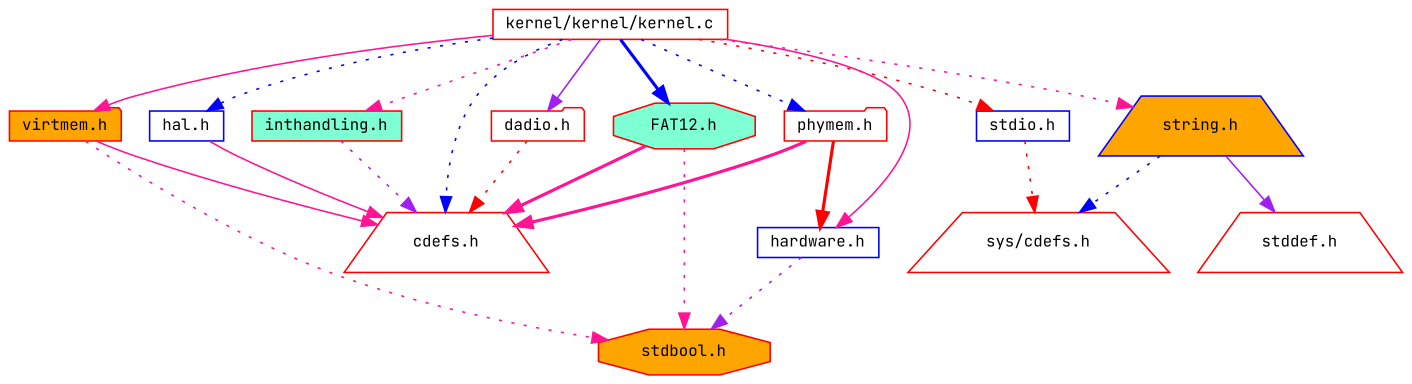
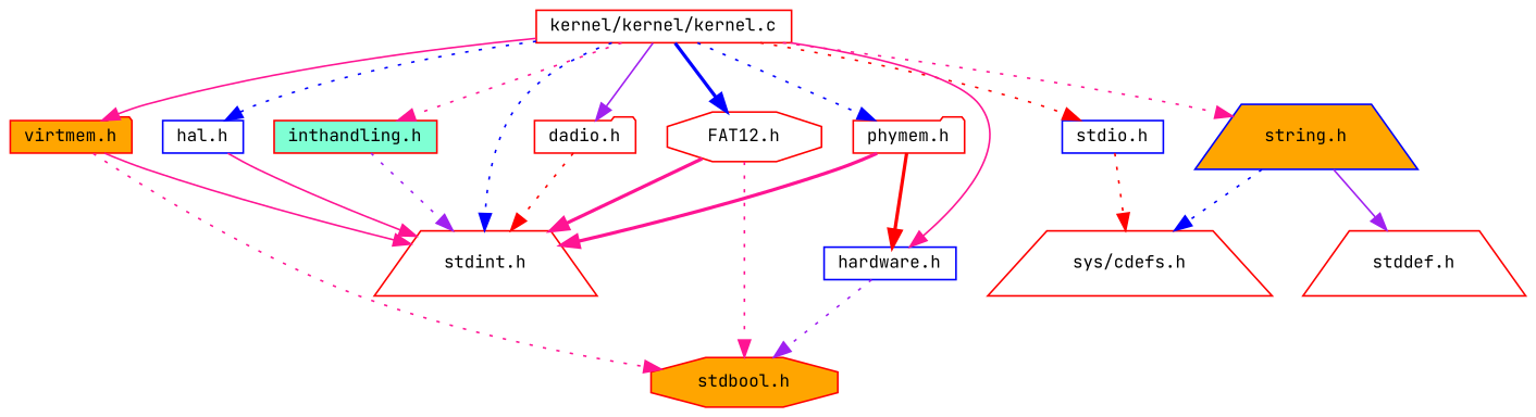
  digraph {
    fontname="JetBrains Mono"
    node [color=red fillcolor=white fontname="JetBrains Mono" fontsize=10 shape=box style=filled]
    edge [color=deeppink fontname="JetBrains Mono" fontsize=10 labelfontname=Helvetica labelfontsize=10 style=dotted]
    n1 [fontcolor=black height=0.2 label="kernel/kernel/kernel.c" width=0.4]
-   n2 [height=0.2 label="cdefs.h" shape=trapezium width=0.4]
+   n2 [height=0.2 label="stdint.h" shape=trapezium width=0.4]
    n3 [color=blue fillcolor=orange height=0.2 label="string.h" shape=trapezium width=0.4]
    n4 [color=blue height=0.2 label="stdio.h" width=0.4]
    n5 [height=0.2 label="dadio.h" shape=folder width=0.4]
    n6 [height=0.2 label="phymem.h" shape=folder width=0.4]
    n7 [fillcolor=orange height=0.2 label="virtmem.h" shape=folder width=0.4]
    n8 [color=blue height=0.2 label="hardware.h" width=0.4]
    n9 [color=blue height=0.2 label="hal.h" width=0.4]
    n10 [fillcolor=aquamarine height=0.2 label="inthandling.h" width=0.4]
-   n11 [fillcolor=aquamarine height=0.2 label="FAT12.h" shape=octagon width=0.4]
+   n11 [height=0.2 label="FAT12.h" shape=octagon width=0.4]
    n12 [height=0.2 label="sys/cdefs.h" shape=trapezium width=0.4]
    n13 [height=0.2 label="stddef.h" shape=trapezium width=0.4]
    n14 [fillcolor=orange height=0.2 label="stdbool.h" shape=octagon width=0.4]
    n1 -> n2 [color=blue]
    n1 -> n3
    n1 -> n4 [color=red]
    n1 -> n5 [color=purple style=solid]
    n1 -> n6 [color=blue]
    n1 -> n7 [style=solid]
    n1 -> n8 [style=solid]
    n1 -> n9 [color=blue]
    n1 -> n10
    n1 -> n11 [color=blue style=bold]
    n3 -> n12 [color=blue]
    n3 -> n13 [color=purple style=solid]
    n4 -> n12 [color=red]
    n5 -> n2 [color=red]
    n6 -> n2 [style=bold]
    n6 -> n8 [color=red style=bold]
    n7 -> n2 [style=solid]
    n7 -> n14
    n8 -> n14 [color=purple]
    n9 -> n2 [style=solid]
    n10 -> n2 [color=purple]
    n11 -> n2 [style=bold]
    n11 -> n14
  }
